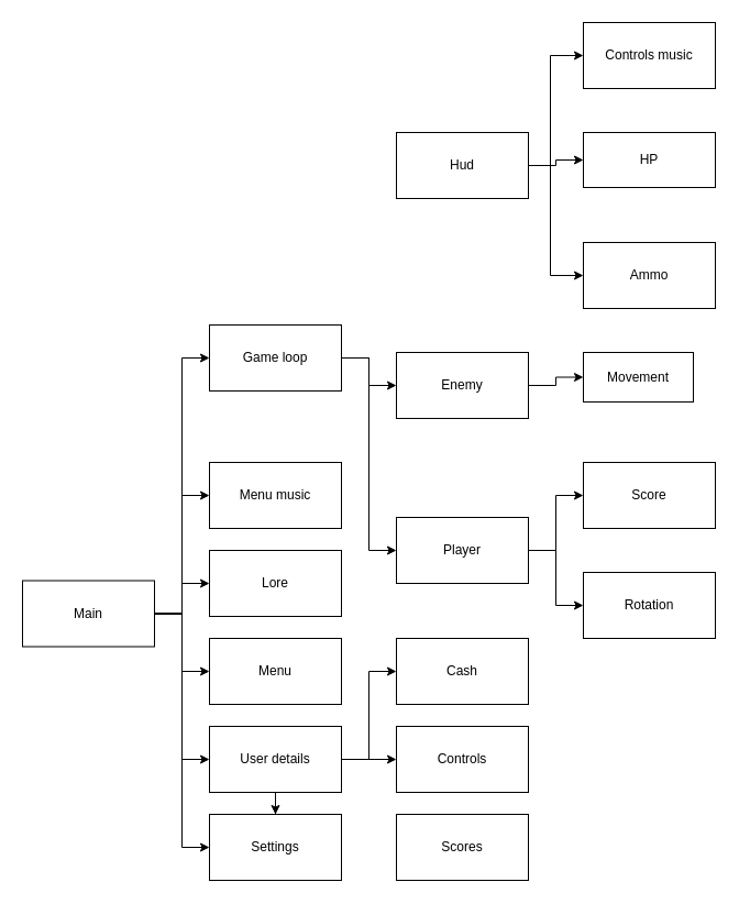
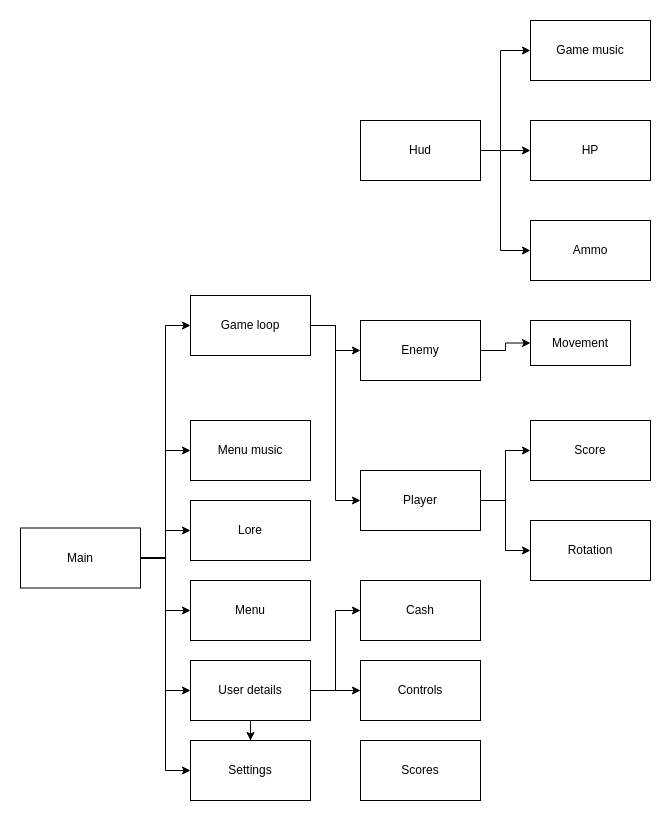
  <mxCell id="0" />
  <mxCell id="1" parent="0" />
  <mxCell id="2" style="edgeStyle=orthogonalEdgeStyle;rounded=0;orthogonalLoop=1;jettySize=auto;html=1;entryX=0;entryY=0.5;entryDx=0;entryDy=0;" edge="1" parent="1" source="8" target="9"><mxGeometry relative="1" as="geometry" /></mxCell>
  <mxCell id="3" style="edgeStyle=orthogonalEdgeStyle;rounded=0;orthogonalLoop=1;jettySize=auto;html=1;entryX=0;entryY=0.5;entryDx=0;entryDy=0;" edge="1" parent="1" source="8" target="12"><mxGeometry relative="1" as="geometry" /></mxCell>
  <mxCell id="4" style="edgeStyle=orthogonalEdgeStyle;rounded=0;orthogonalLoop=1;jettySize=auto;html=1;exitX=1;exitY=0.5;exitDx=0;exitDy=0;entryX=0;entryY=0.5;entryDx=0;entryDy=0;" edge="1" parent="1" source="8" target="15"><mxGeometry relative="1" as="geometry" /></mxCell>
  <mxCell id="5" style="edgeStyle=orthogonalEdgeStyle;rounded=0;orthogonalLoop=1;jettySize=auto;html=1;entryX=0;entryY=0.5;entryDx=0;entryDy=0;" edge="1" parent="1" source="8" target="24"><mxGeometry relative="1" as="geometry" /></mxCell>
  <mxCell id="6" style="edgeStyle=orthogonalEdgeStyle;rounded=0;orthogonalLoop=1;jettySize=auto;html=1;entryX=0;entryY=0.5;entryDx=0;entryDy=0;" edge="1" parent="1" source="8" target="25"><mxGeometry relative="1" as="geometry" /></mxCell>
  <mxCell id="7" style="edgeStyle=orthogonalEdgeStyle;rounded=0;orthogonalLoop=1;jettySize=auto;html=1;entryX=0;entryY=0.5;entryDx=0;entryDy=0;" edge="1" parent="1" source="8" target="33"><mxGeometry relative="1" as="geometry" /></mxCell>
  <mxCell id="8" value="Main" style="rounded=0;whiteSpace=wrap;html=1;" vertex="1" parent="1"><mxGeometry x="20" y="527.5" width="120" height="60" as="geometry" /></mxCell>
  <mxCell id="9" value="Menu" style="rounded=0;whiteSpace=wrap;html=1;" vertex="1" parent="1"><mxGeometry x="190" y="580" width="120" height="60" as="geometry" /></mxCell>
  <mxCell id="10" style="edgeStyle=orthogonalEdgeStyle;rounded=0;orthogonalLoop=1;jettySize=auto;html=1;exitX=1;exitY=0.5;exitDx=0;exitDy=0;" edge="1" parent="1" source="12" target="20"><mxGeometry relative="1" as="geometry" /></mxCell>
  <mxCell id="11" style="edgeStyle=orthogonalEdgeStyle;rounded=0;orthogonalLoop=1;jettySize=auto;html=1;entryX=0;entryY=0.5;entryDx=0;entryDy=0;" edge="1" parent="1" source="12" target="23"><mxGeometry relative="1" as="geometry" /></mxCell>
  <mxCell id="12" value="Game loop" style="rounded=0;whiteSpace=wrap;html=1;" vertex="1" parent="1"><mxGeometry x="190" y="295" width="120" height="60" as="geometry" /></mxCell>
  <mxCell id="13" style="edgeStyle=orthogonalEdgeStyle;rounded=0;orthogonalLoop=1;jettySize=auto;html=1;entryX=0;entryY=0.5;entryDx=0;entryDy=0;" edge="1" parent="1" source="15" target="26"><mxGeometry relative="1" as="geometry" /></mxCell>
  <mxCell id="14" style="edgeStyle=orthogonalEdgeStyle;rounded=0;orthogonalLoop=1;jettySize=auto;html=1;entryX=0;entryY=0.5;entryDx=0;entryDy=0;" edge="1" parent="1" source="15" target="37"><mxGeometry relative="1" as="geometry" /></mxCell>
  <mxCell id="15" value="User details" style="rounded=0;whiteSpace=wrap;html=1;" vertex="1" parent="1"><mxGeometry x="190" y="660" width="120" height="60" as="geometry" /></mxCell>
  <mxCell id="16" style="edgeStyle=orthogonalEdgeStyle;rounded=0;orthogonalLoop=1;jettySize=auto;html=1;entryX=0;entryY=0.5;entryDx=0;entryDy=0;" edge="1" parent="1" source="18" target="35"><mxGeometry relative="1" as="geometry" /></mxCell>
  <mxCell id="17" style="edgeStyle=orthogonalEdgeStyle;rounded=0;orthogonalLoop=1;jettySize=auto;html=1;entryX=0;entryY=0.5;entryDx=0;entryDy=0;" edge="1" parent="1" source="18" target="36"><mxGeometry relative="1" as="geometry"><Array as="points"><mxPoint x="500" y="150" /><mxPoint x="500" y="250" /></Array></mxGeometry></mxCell>
  <mxCell id="18" value="Hud" style="rounded=0;whiteSpace=wrap;html=1;" vertex="1" parent="1"><mxGeometry x="360" y="120" width="120" height="60" as="geometry" /></mxCell>
  <mxCell id="19" style="edgeStyle=orthogonalEdgeStyle;rounded=0;orthogonalLoop=1;jettySize=auto;html=1;entryX=0;entryY=0.5;entryDx=0;entryDy=0;" edge="1" parent="1" source="20" target="31"><mxGeometry relative="1" as="geometry" /></mxCell>
  <mxCell id="20" value="Enemy" style="rounded=0;whiteSpace=wrap;html=1;" vertex="1" parent="1"><mxGeometry x="360" y="320" width="120" height="60" as="geometry" /></mxCell>
  <mxCell id="21" value="" style="edgeStyle=orthogonalEdgeStyle;rounded=0;orthogonalLoop=1;jettySize=auto;html=1;entryX=0;entryY=0.5;entryDx=0;entryDy=0;" edge="1" parent="1" source="23" target="29"><mxGeometry relative="1" as="geometry" /></mxCell>
  <mxCell id="22" style="edgeStyle=orthogonalEdgeStyle;rounded=0;orthogonalLoop=1;jettySize=auto;html=1;entryX=0;entryY=0.5;entryDx=0;entryDy=0;" edge="1" parent="1" source="23" target="30"><mxGeometry relative="1" as="geometry" /></mxCell>
  <mxCell id="23" value="Player" style="rounded=0;whiteSpace=wrap;html=1;" vertex="1" parent="1"><mxGeometry x="360" y="470" width="120" height="60" as="geometry" /></mxCell>
  <mxCell id="24" value="Settings" style="rounded=0;whiteSpace=wrap;html=1;" vertex="1" parent="1"><mxGeometry x="190" y="740" width="120" height="60" as="geometry" /></mxCell>
  <mxCell id="25" value="Lore" style="rounded=0;whiteSpace=wrap;html=1;" vertex="1" parent="1"><mxGeometry x="190" y="500" width="120" height="60" as="geometry" /></mxCell>
  <mxCell id="26" value="Cash" style="rounded=0;whiteSpace=wrap;html=1;" vertex="1" parent="1"><mxGeometry x="360" y="580" width="120" height="60" as="geometry" /></mxCell>
  <mxCell id="27" value="Scores" style="rounded=0;whiteSpace=wrap;html=1;" vertex="1" parent="1"><mxGeometry x="360" y="740" width="120" height="60" as="geometry" /></mxCell>
  <mxCell id="28" style="edgeStyle=orthogonalEdgeStyle;rounded=0;orthogonalLoop=1;jettySize=auto;html=1;" edge="1" parent="1" source="15" target="24"><mxGeometry relative="1" as="geometry" /></mxCell>
  <mxCell id="29" value="Score" style="rounded=0;whiteSpace=wrap;html=1;" vertex="1" parent="1"><mxGeometry x="530" y="420" width="120" height="60" as="geometry" /></mxCell>
  <mxCell id="30" value="Rotation" style="rounded=0;whiteSpace=wrap;html=1;" vertex="1" parent="1"><mxGeometry x="530" y="520" width="120" height="60" as="geometry" /></mxCell>
  <mxCell id="31" value="Movement" style="rounded=0;whiteSpace=wrap;html=1;" vertex="1" parent="1"><mxGeometry x="530" y="320" width="100" height="45" as="geometry" /></mxCell>
- <mxCell id="32" value="Controls music" style="rounded=0;whiteSpace=wrap;html=1;" vertex="1" parent="1"><mxGeometry x="530" y="20" width="120" height="60" as="geometry" /></mxCell>
+ <mxCell id="32" value="Game music" style="rounded=0;whiteSpace=wrap;html=1;" vertex="1" parent="1"><mxGeometry x="530" y="20" width="120" height="60" as="geometry" /></mxCell>
  <mxCell id="33" value="Menu music" style="rounded=0;whiteSpace=wrap;html=1;" vertex="1" parent="1"><mxGeometry x="190" y="420" width="120" height="60" as="geometry" /></mxCell>
  <mxCell id="34" value="" style="edgeStyle=orthogonalEdgeStyle;rounded=0;orthogonalLoop=1;jettySize=auto;html=1;exitX=1;exitY=0.5;exitDx=0;exitDy=0;" edge="1" parent="1" source="18" target="32"><mxGeometry relative="1" as="geometry"><Array as="points"><mxPoint x="500" y="150" /><mxPoint x="500" y="50" /></Array></mxGeometry></mxCell>
- <mxCell id="35" value="HP" style="rounded=0;whiteSpace=wrap;html=1;" vertex="1" parent="1"><mxGeometry x="530" y="120" width="120" height="50" as="geometry" /></mxCell>
+ <mxCell id="35" value="HP" style="rounded=0;whiteSpace=wrap;html=1;" vertex="1" parent="1"><mxGeometry x="530" y="120" width="120" height="60" as="geometry" /></mxCell>
  <mxCell id="36" value="Ammo" style="rounded=0;whiteSpace=wrap;html=1;" vertex="1" parent="1"><mxGeometry x="530" y="220" width="120" height="60" as="geometry" /></mxCell>
  <mxCell id="37" value="Controls" style="rounded=0;whiteSpace=wrap;html=1;" vertex="1" parent="1"><mxGeometry x="360" y="660" width="120" height="60" as="geometry" /></mxCell>
